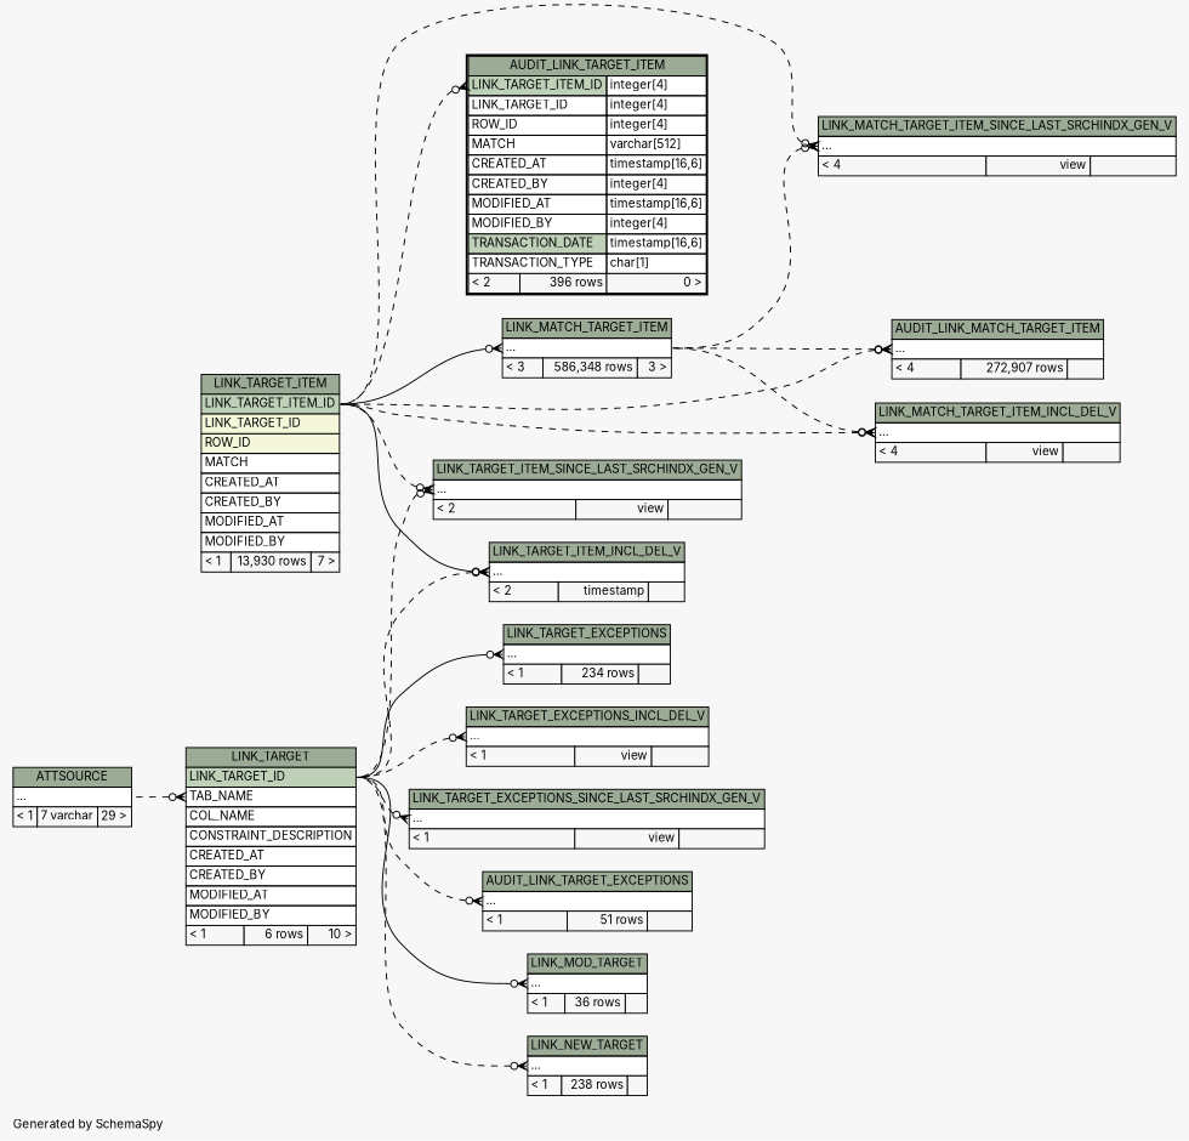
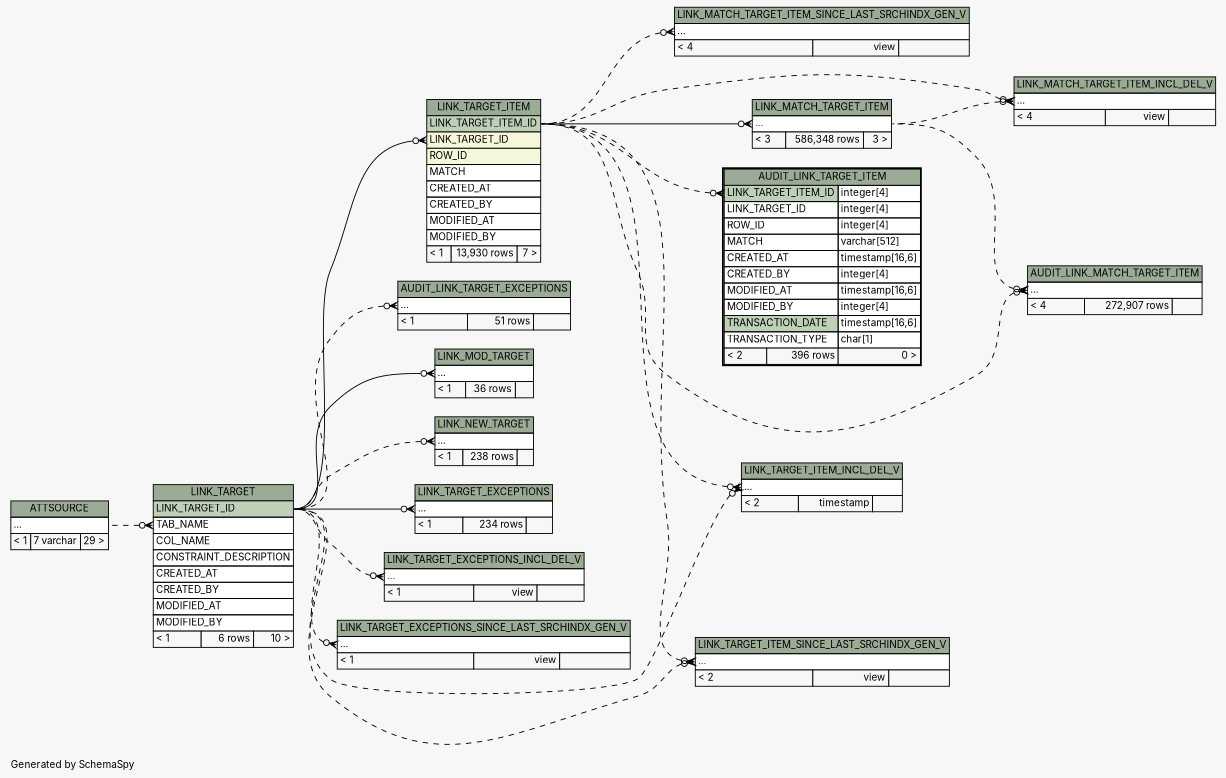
  digraph {
    bgcolor="#f7f7f7"
    fontname=Inter
    fontsize=11
    label="\nGenerated by SchemaSpy"
    labeljust=l
    nodesep=0.18
    rankdir=RL
    ranksep=0.46
    node [fontname=Inter fontsize=11 shape=plaintext]
    edge [arrowhead=none arrowsize=0.8 arrowtail=crowodot dir=back fontname=Inter headport="LINK_TARGET_ID:e" style=dashed tailport="elipses:w"]
    n1 [label=<     <TABLE BORDER="0" CELLBORDER="1" CELLSPACING="0" BGCOLOR="#ffffff">       <TR><TD COLSPAN="3" BGCOLOR="#9bab96" ALIGN="CENTER">AUDIT_LINK_MATCH_TARGET_ITEM</TD></TR>       <TR><TD PORT="elipses" COLSPAN="3" ALIGN="LEFT">...</TD></TR>       <TR><TD ALIGN="LEFT" BGCOLOR="#f7f7f7">&lt; 4</TD><TD ALIGN="RIGHT" BGCOLOR="#f7f7f7">272,907 rows</TD><TD ALIGN="RIGHT" BGCOLOR="#f7f7f7">  </TD></TR>     </TABLE>>]
    n2 [label=<     <TABLE BORDER="0" CELLBORDER="1" CELLSPACING="0" BGCOLOR="#ffffff">       <TR><TD COLSPAN="3" BGCOLOR="#9bab96" ALIGN="CENTER">LINK_MATCH_TARGET_ITEM</TD></TR>       <TR><TD PORT="elipses" COLSPAN="3" ALIGN="LEFT">...</TD></TR>       <TR><TD ALIGN="LEFT" BGCOLOR="#f7f7f7">&lt; 3</TD><TD ALIGN="RIGHT" BGCOLOR="#f7f7f7">586,348 rows</TD><TD ALIGN="RIGHT" BGCOLOR="#f7f7f7">3 &gt;</TD></TR>     </TABLE>>]
    n3 [label=<     <TABLE BORDER="0" CELLBORDER="1" CELLSPACING="0" BGCOLOR="#ffffff">       <TR><TD COLSPAN="3" BGCOLOR="#9bab96" ALIGN="CENTER">LINK_TARGET_ITEM</TD></TR>       <TR><TD PORT="LINK_TARGET_ITEM_ID" COLSPAN="3" BGCOLOR="#bed1b8" ALIGN="LEFT">LINK_TARGET_ITEM_ID</TD></TR>       <TR><TD PORT="LINK_TARGET_ID" COLSPAN="3" BGCOLOR="#f4f7da" ALIGN="LEFT">LINK_TARGET_ID</TD></TR>       <TR><TD PORT="ROW_ID" COLSPAN="3" BGCOLOR="#f4f7da" ALIGN="LEFT">ROW_ID</TD></TR>       <TR><TD PORT="MATCH" COLSPAN="3" ALIGN="LEFT">MATCH</TD></TR>       <TR><TD PORT="CREATED_AT" COLSPAN="3" ALIGN="LEFT">CREATED_AT</TD></TR>       <TR><TD PORT="CREATED_BY" COLSPAN="3" ALIGN="LEFT">CREATED_BY</TD></TR>       <TR><TD PORT="MODIFIED_AT" COLSPAN="3" ALIGN="LEFT">MODIFIED_AT</TD></TR>       <TR><TD PORT="MODIFIED_BY" COLSPAN="3" ALIGN="LEFT">MODIFIED_BY</TD></TR>       <TR><TD ALIGN="LEFT" BGCOLOR="#f7f7f7">&lt; 1</TD><TD ALIGN="RIGHT" BGCOLOR="#f7f7f7">13,930 rows</TD><TD ALIGN="RIGHT" BGCOLOR="#f7f7f7">7 &gt;</TD></TR>     </TABLE>>]
    n4 [label=<     <TABLE BORDER="0" CELLBORDER="1" CELLSPACING="0" BGCOLOR="#ffffff">       <TR><TD COLSPAN="3" BGCOLOR="#9bab96" ALIGN="CENTER">LINK_TARGET</TD></TR>       <TR><TD PORT="LINK_TARGET_ID" COLSPAN="3" BGCOLOR="#bed1b8" ALIGN="LEFT">LINK_TARGET_ID</TD></TR>       <TR><TD PORT="TAB_NAME" COLSPAN="3" ALIGN="LEFT">TAB_NAME</TD></TR>       <TR><TD PORT="COL_NAME" COLSPAN="3" ALIGN="LEFT">COL_NAME</TD></TR>       <TR><TD PORT="CONSTRAINT_DESCRIPTION" COLSPAN="3" ALIGN="LEFT">CONSTRAINT_DESCRIPTION</TD></TR>       <TR><TD PORT="CREATED_AT" COLSPAN="3" ALIGN="LEFT">CREATED_AT</TD></TR>       <TR><TD PORT="CREATED_BY" COLSPAN="3" ALIGN="LEFT">CREATED_BY</TD></TR>       <TR><TD PORT="MODIFIED_AT" COLSPAN="3" ALIGN="LEFT">MODIFIED_AT</TD></TR>       <TR><TD PORT="MODIFIED_BY" COLSPAN="3" ALIGN="LEFT">MODIFIED_BY</TD></TR>       <TR><TD ALIGN="LEFT" BGCOLOR="#f7f7f7">&lt; 1</TD><TD ALIGN="RIGHT" BGCOLOR="#f7f7f7">6 rows</TD><TD ALIGN="RIGHT" BGCOLOR="#f7f7f7">10 &gt;</TD></TR>     </TABLE>>]
    n5 [label=<     <TABLE BORDER="0" CELLBORDER="1" CELLSPACING="0" BGCOLOR="#ffffff">       <TR><TD COLSPAN="3" BGCOLOR="#9bab96" ALIGN="CENTER">ATTSOURCE</TD></TR>       <TR><TD PORT="elipses" COLSPAN="3" ALIGN="LEFT">...</TD></TR>       <TR><TD ALIGN="LEFT" BGCOLOR="#f7f7f7">&lt; 1</TD><TD ALIGN="RIGHT" BGCOLOR="#f7f7f7">7 varchar</TD><TD ALIGN="RIGHT" BGCOLOR="#f7f7f7">29 &gt;</TD></TR>     </TABLE>>]
    n6 [label=<     <TABLE BORDER="0" CELLBORDER="1" CELLSPACING="0" BGCOLOR="#ffffff">       <TR><TD COLSPAN="3" BGCOLOR="#9bab96" ALIGN="CENTER">AUDIT_LINK_TARGET_EXCEPTIONS</TD></TR>       <TR><TD PORT="elipses" COLSPAN="3" ALIGN="LEFT">...</TD></TR>       <TR><TD ALIGN="LEFT" BGCOLOR="#f7f7f7">&lt; 1</TD><TD ALIGN="RIGHT" BGCOLOR="#f7f7f7">51 rows</TD><TD ALIGN="RIGHT" BGCOLOR="#f7f7f7">  </TD></TR>     </TABLE>>]
    n7 [label=<     <TABLE BORDER="2" CELLBORDER="1" CELLSPACING="0" BGCOLOR="#ffffff">       <TR><TD COLSPAN="3" BGCOLOR="#9bab96" ALIGN="CENTER">AUDIT_LINK_TARGET_ITEM</TD></TR>       <TR><TD PORT="LINK_TARGET_ITEM_ID" COLSPAN="2" BGCOLOR="#bed1b8" ALIGN="LEFT">LINK_TARGET_ITEM_ID</TD><TD PORT="LINK_TARGET_ITEM_ID.type" ALIGN="LEFT">integer[4]</TD></TR>       <TR><TD PORT="LINK_TARGET_ID" COLSPAN="2" ALIGN="LEFT">LINK_TARGET_ID</TD><TD PORT="LINK_TARGET_ID.type" ALIGN="LEFT">integer[4]</TD></TR>       <TR><TD PORT="ROW_ID" COLSPAN="2" ALIGN="LEFT">ROW_ID</TD><TD PORT="ROW_ID.type" ALIGN="LEFT">integer[4]</TD></TR>       <TR><TD PORT="MATCH" COLSPAN="2" ALIGN="LEFT">MATCH</TD><TD PORT="MATCH.type" ALIGN="LEFT">varchar[512]</TD></TR>       <TR><TD PORT="CREATED_AT" COLSPAN="2" ALIGN="LEFT">CREATED_AT</TD><TD PORT="CREATED_AT.type" ALIGN="LEFT">timestamp[16,6]</TD></TR>       <TR><TD PORT="CREATED_BY" COLSPAN="2" ALIGN="LEFT">CREATED_BY</TD><TD PORT="CREATED_BY.type" ALIGN="LEFT">integer[4]</TD></TR>       <TR><TD PORT="MODIFIED_AT" COLSPAN="2" ALIGN="LEFT">MODIFIED_AT</TD><TD PORT="MODIFIED_AT.type" ALIGN="LEFT">timestamp[16,6]</TD></TR>       <TR><TD PORT="MODIFIED_BY" COLSPAN="2" ALIGN="LEFT">MODIFIED_BY</TD><TD PORT="MODIFIED_BY.type" ALIGN="LEFT">integer[4]</TD></TR>       <TR><TD PORT="TRANSACTION_DATE" COLSPAN="2" BGCOLOR="#bed1b8" ALIGN="LEFT">TRANSACTION_DATE</TD><TD PORT="TRANSACTION_DATE.type" ALIGN="LEFT">timestamp[16,6]</TD></TR>       <TR><TD PORT="TRANSACTION_TYPE" COLSPAN="2" ALIGN="LEFT">TRANSACTION_TYPE</TD><TD PORT="TRANSACTION_TYPE.type" ALIGN="LEFT">char[1]</TD></TR>       <TR><TD ALIGN="LEFT" BGCOLOR="#f7f7f7">&lt; 2</TD><TD ALIGN="RIGHT" BGCOLOR="#f7f7f7">396 rows</TD><TD ALIGN="RIGHT" BGCOLOR="#f7f7f7">0 &gt;</TD></TR>     </TABLE>>]
    n8 [label=<     <TABLE BORDER="0" CELLBORDER="1" CELLSPACING="0" BGCOLOR="#ffffff">       <TR><TD COLSPAN="3" BGCOLOR="#9bab96" ALIGN="CENTER">LINK_MATCH_TARGET_ITEM_INCL_DEL_V</TD></TR>       <TR><TD PORT="elipses" COLSPAN="3" ALIGN="LEFT">...</TD></TR>       <TR><TD ALIGN="LEFT" BGCOLOR="#f7f7f7">&lt; 4</TD><TD ALIGN="RIGHT" BGCOLOR="#f7f7f7">view</TD><TD ALIGN="RIGHT" BGCOLOR="#f7f7f7">  </TD></TR>     </TABLE>>]
    n9 [label=<     <TABLE BORDER="0" CELLBORDER="1" CELLSPACING="0" BGCOLOR="#ffffff">       <TR><TD COLSPAN="3" BGCOLOR="#9bab96" ALIGN="CENTER">LINK_MATCH_TARGET_ITEM_SINCE_LAST_SRCHINDX_GEN_V</TD></TR>       <TR><TD PORT="elipses" COLSPAN="3" ALIGN="LEFT">...</TD></TR>       <TR><TD ALIGN="LEFT" BGCOLOR="#f7f7f7">&lt; 4</TD><TD ALIGN="RIGHT" BGCOLOR="#f7f7f7">view</TD><TD ALIGN="RIGHT" BGCOLOR="#f7f7f7">  </TD></TR>     </TABLE>>]
    n10 [label=<     <TABLE BORDER="0" CELLBORDER="1" CELLSPACING="0" BGCOLOR="#ffffff">       <TR><TD COLSPAN="3" BGCOLOR="#9bab96" ALIGN="CENTER">LINK_MOD_TARGET</TD></TR>       <TR><TD PORT="elipses" COLSPAN="3" ALIGN="LEFT">...</TD></TR>       <TR><TD ALIGN="LEFT" BGCOLOR="#f7f7f7">&lt; 1</TD><TD ALIGN="RIGHT" BGCOLOR="#f7f7f7">36 rows</TD><TD ALIGN="RIGHT" BGCOLOR="#f7f7f7">  </TD></TR>     </TABLE>>]
    n11 [label=<     <TABLE BORDER="0" CELLBORDER="1" CELLSPACING="0" BGCOLOR="#ffffff">       <TR><TD COLSPAN="3" BGCOLOR="#9bab96" ALIGN="CENTER">LINK_NEW_TARGET</TD></TR>       <TR><TD PORT="elipses" COLSPAN="3" ALIGN="LEFT">...</TD></TR>       <TR><TD ALIGN="LEFT" BGCOLOR="#f7f7f7">&lt; 1</TD><TD ALIGN="RIGHT" BGCOLOR="#f7f7f7">238 rows</TD><TD ALIGN="RIGHT" BGCOLOR="#f7f7f7">  </TD></TR>     </TABLE>>]
    n12 [label=<     <TABLE BORDER="0" CELLBORDER="1" CELLSPACING="0" BGCOLOR="#ffffff">       <TR><TD COLSPAN="3" BGCOLOR="#9bab96" ALIGN="CENTER">LINK_TARGET_EXCEPTIONS</TD></TR>       <TR><TD PORT="elipses" COLSPAN="3" ALIGN="LEFT">...</TD></TR>       <TR><TD ALIGN="LEFT" BGCOLOR="#f7f7f7">&lt; 1</TD><TD ALIGN="RIGHT" BGCOLOR="#f7f7f7">234 rows</TD><TD ALIGN="RIGHT" BGCOLOR="#f7f7f7">  </TD></TR>     </TABLE>>]
    n13 [label=<     <TABLE BORDER="0" CELLBORDER="1" CELLSPACING="0" BGCOLOR="#ffffff">       <TR><TD COLSPAN="3" BGCOLOR="#9bab96" ALIGN="CENTER">LINK_TARGET_EXCEPTIONS_INCL_DEL_V</TD></TR>       <TR><TD PORT="elipses" COLSPAN="3" ALIGN="LEFT">...</TD></TR>       <TR><TD ALIGN="LEFT" BGCOLOR="#f7f7f7">&lt; 1</TD><TD ALIGN="RIGHT" BGCOLOR="#f7f7f7">view</TD><TD ALIGN="RIGHT" BGCOLOR="#f7f7f7">  </TD></TR>     </TABLE>>]
    n14 [label=<     <TABLE BORDER="0" CELLBORDER="1" CELLSPACING="0" BGCOLOR="#ffffff">       <TR><TD COLSPAN="3" BGCOLOR="#9bab96" ALIGN="CENTER">LINK_TARGET_EXCEPTIONS_SINCE_LAST_SRCHINDX_GEN_V</TD></TR>       <TR><TD PORT="elipses" COLSPAN="3" ALIGN="LEFT">...</TD></TR>       <TR><TD ALIGN="LEFT" BGCOLOR="#f7f7f7">&lt; 1</TD><TD ALIGN="RIGHT" BGCOLOR="#f7f7f7">view</TD><TD ALIGN="RIGHT" BGCOLOR="#f7f7f7">  </TD></TR>     </TABLE>>]
    n15 [label=<     <TABLE BORDER="0" CELLBORDER="1" CELLSPACING="0" BGCOLOR="#ffffff">       <TR><TD COLSPAN="3" BGCOLOR="#9bab96" ALIGN="CENTER">LINK_TARGET_ITEM_INCL_DEL_V</TD></TR>       <TR><TD PORT="elipses" COLSPAN="3" ALIGN="LEFT">...</TD></TR>       <TR><TD ALIGN="LEFT" BGCOLOR="#f7f7f7">&lt; 2</TD><TD ALIGN="RIGHT" BGCOLOR="#f7f7f7">timestamp</TD><TD ALIGN="RIGHT" BGCOLOR="#f7f7f7">  </TD></TR>     </TABLE>>]
    n16 [label=<     <TABLE BORDER="0" CELLBORDER="1" CELLSPACING="0" BGCOLOR="#ffffff">       <TR><TD COLSPAN="3" BGCOLOR="#9bab96" ALIGN="CENTER">LINK_TARGET_ITEM_SINCE_LAST_SRCHINDX_GEN_V</TD></TR>       <TR><TD PORT="elipses" COLSPAN="3" ALIGN="LEFT">...</TD></TR>       <TR><TD ALIGN="LEFT" BGCOLOR="#f7f7f7">&lt; 2</TD><TD ALIGN="RIGHT" BGCOLOR="#f7f7f7">view</TD><TD ALIGN="RIGHT" BGCOLOR="#f7f7f7">  </TD></TR>     </TABLE>>]
    n1 -> n2 [headport="elipses:e"]
    n1 -> n3 [headport="LINK_TARGET_ITEM_ID:e"]
    n2 -> n3 [headport="LINK_TARGET_ITEM_ID:e" style=""]
+   n3 -> n4 [tailport="LINK_TARGET_ID:w" style=""]
    n4 -> n5 [headport="elipses:e" tailport="TAB_NAME:w"]
    n6 -> n4
    n7 -> n3 [headport="LINK_TARGET_ITEM_ID:e" tailport="LINK_TARGET_ITEM_ID:w"]
    n8 -> n2 [headport="elipses:e"]
    n8 -> n3 [headport="LINK_TARGET_ITEM_ID:e"]
-   n9 -> n2 [headport="elipses:e"]
    n9 -> n3 [headport="LINK_TARGET_ITEM_ID:e"]
    n10 -> n4 [style=""]
    n11 -> n4
    n12 -> n4 [style=""]
    n13 -> n4
    n14 -> n4
-   n15 -> n3 [headport="LINK_TARGET_ITEM_ID:e" style=solid]
+   n15 -> n3 [headport="LINK_TARGET_ITEM_ID:e"]
    n15 -> n4
    n16 -> n3 [headport="LINK_TARGET_ITEM_ID:e"]
    n16 -> n4
  }
